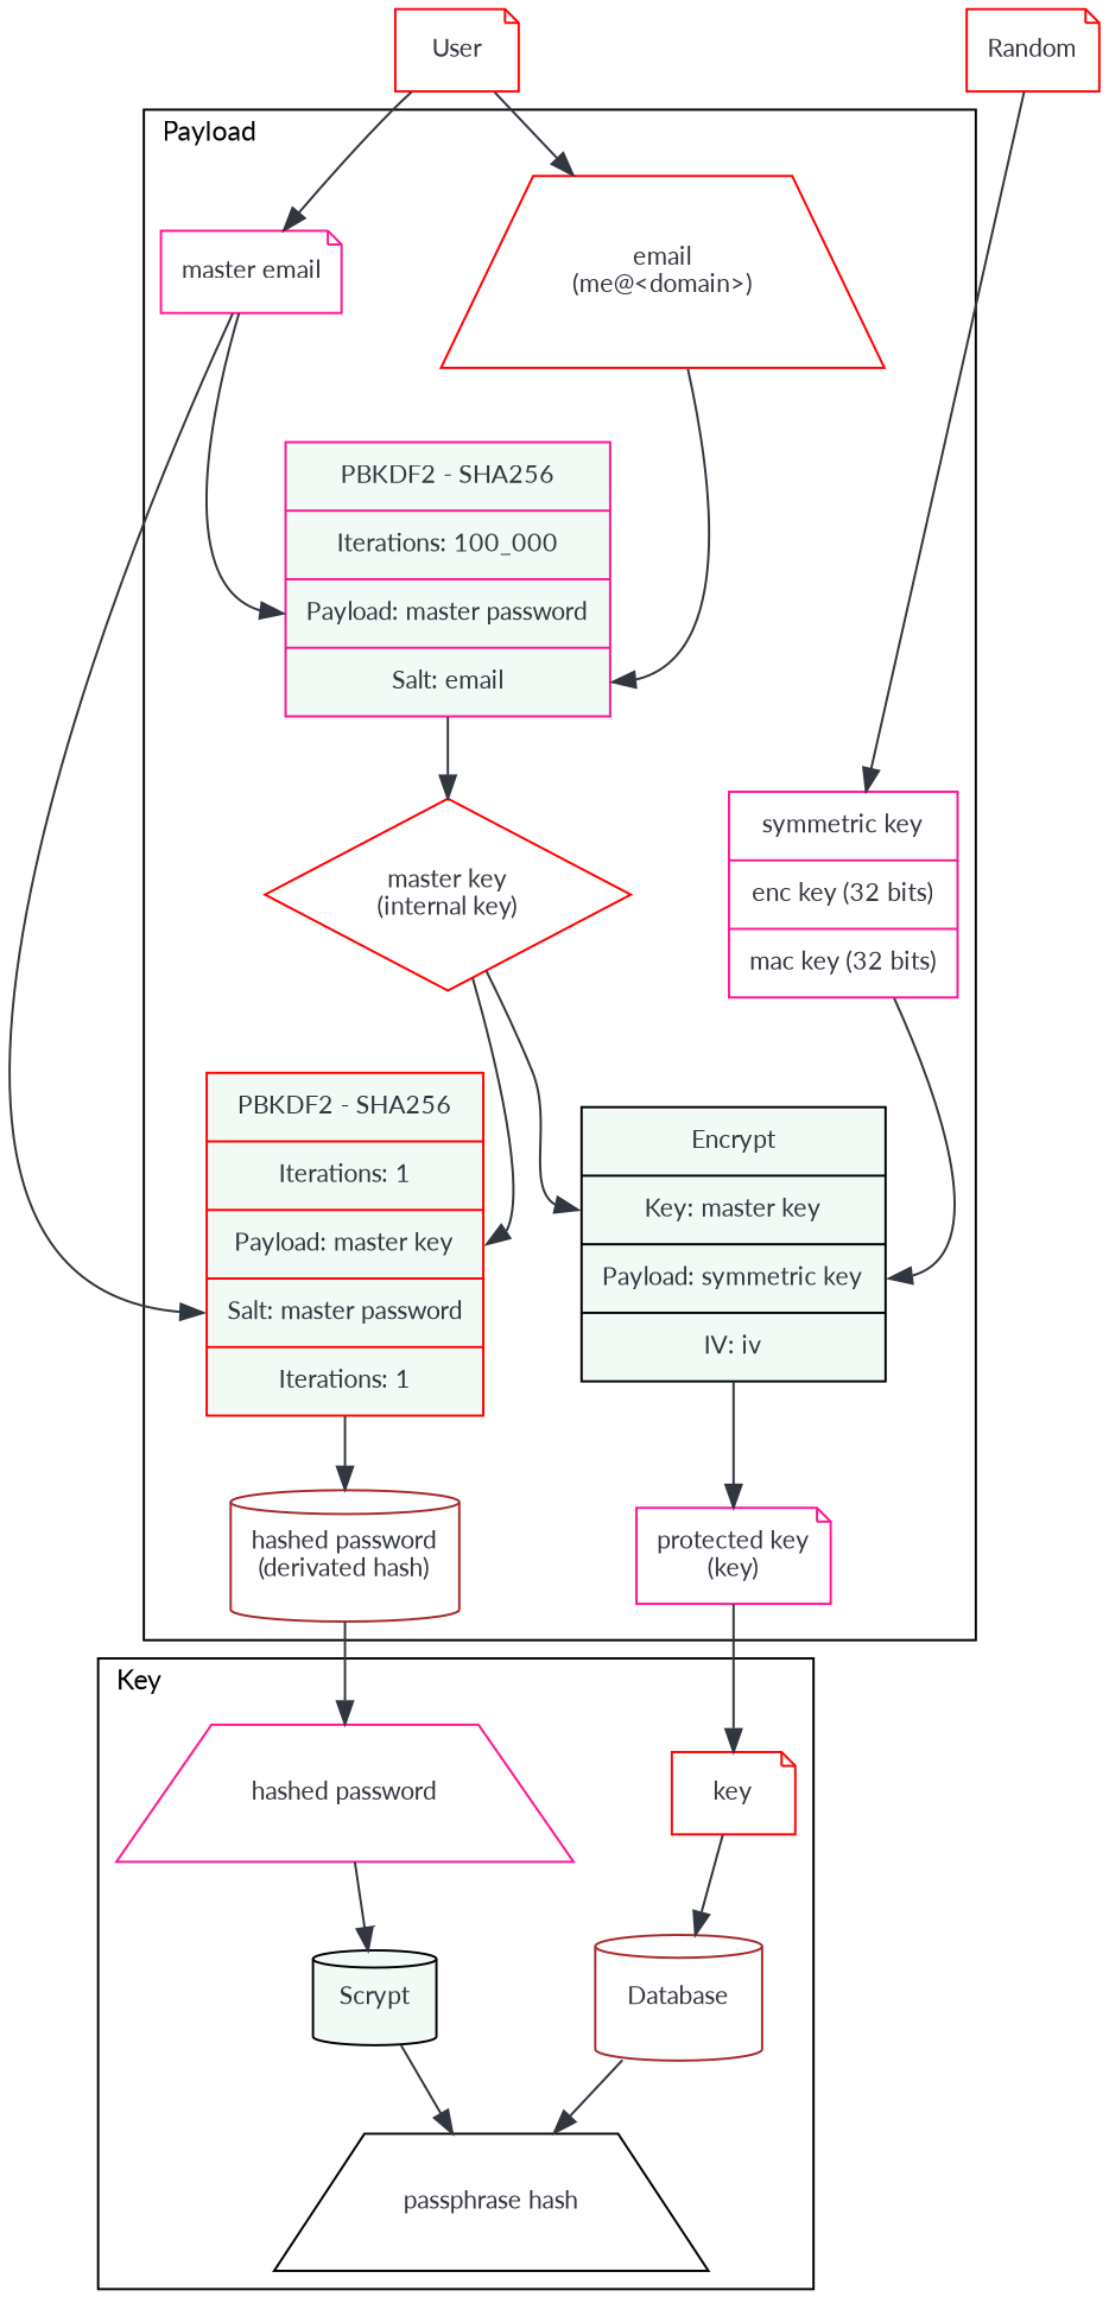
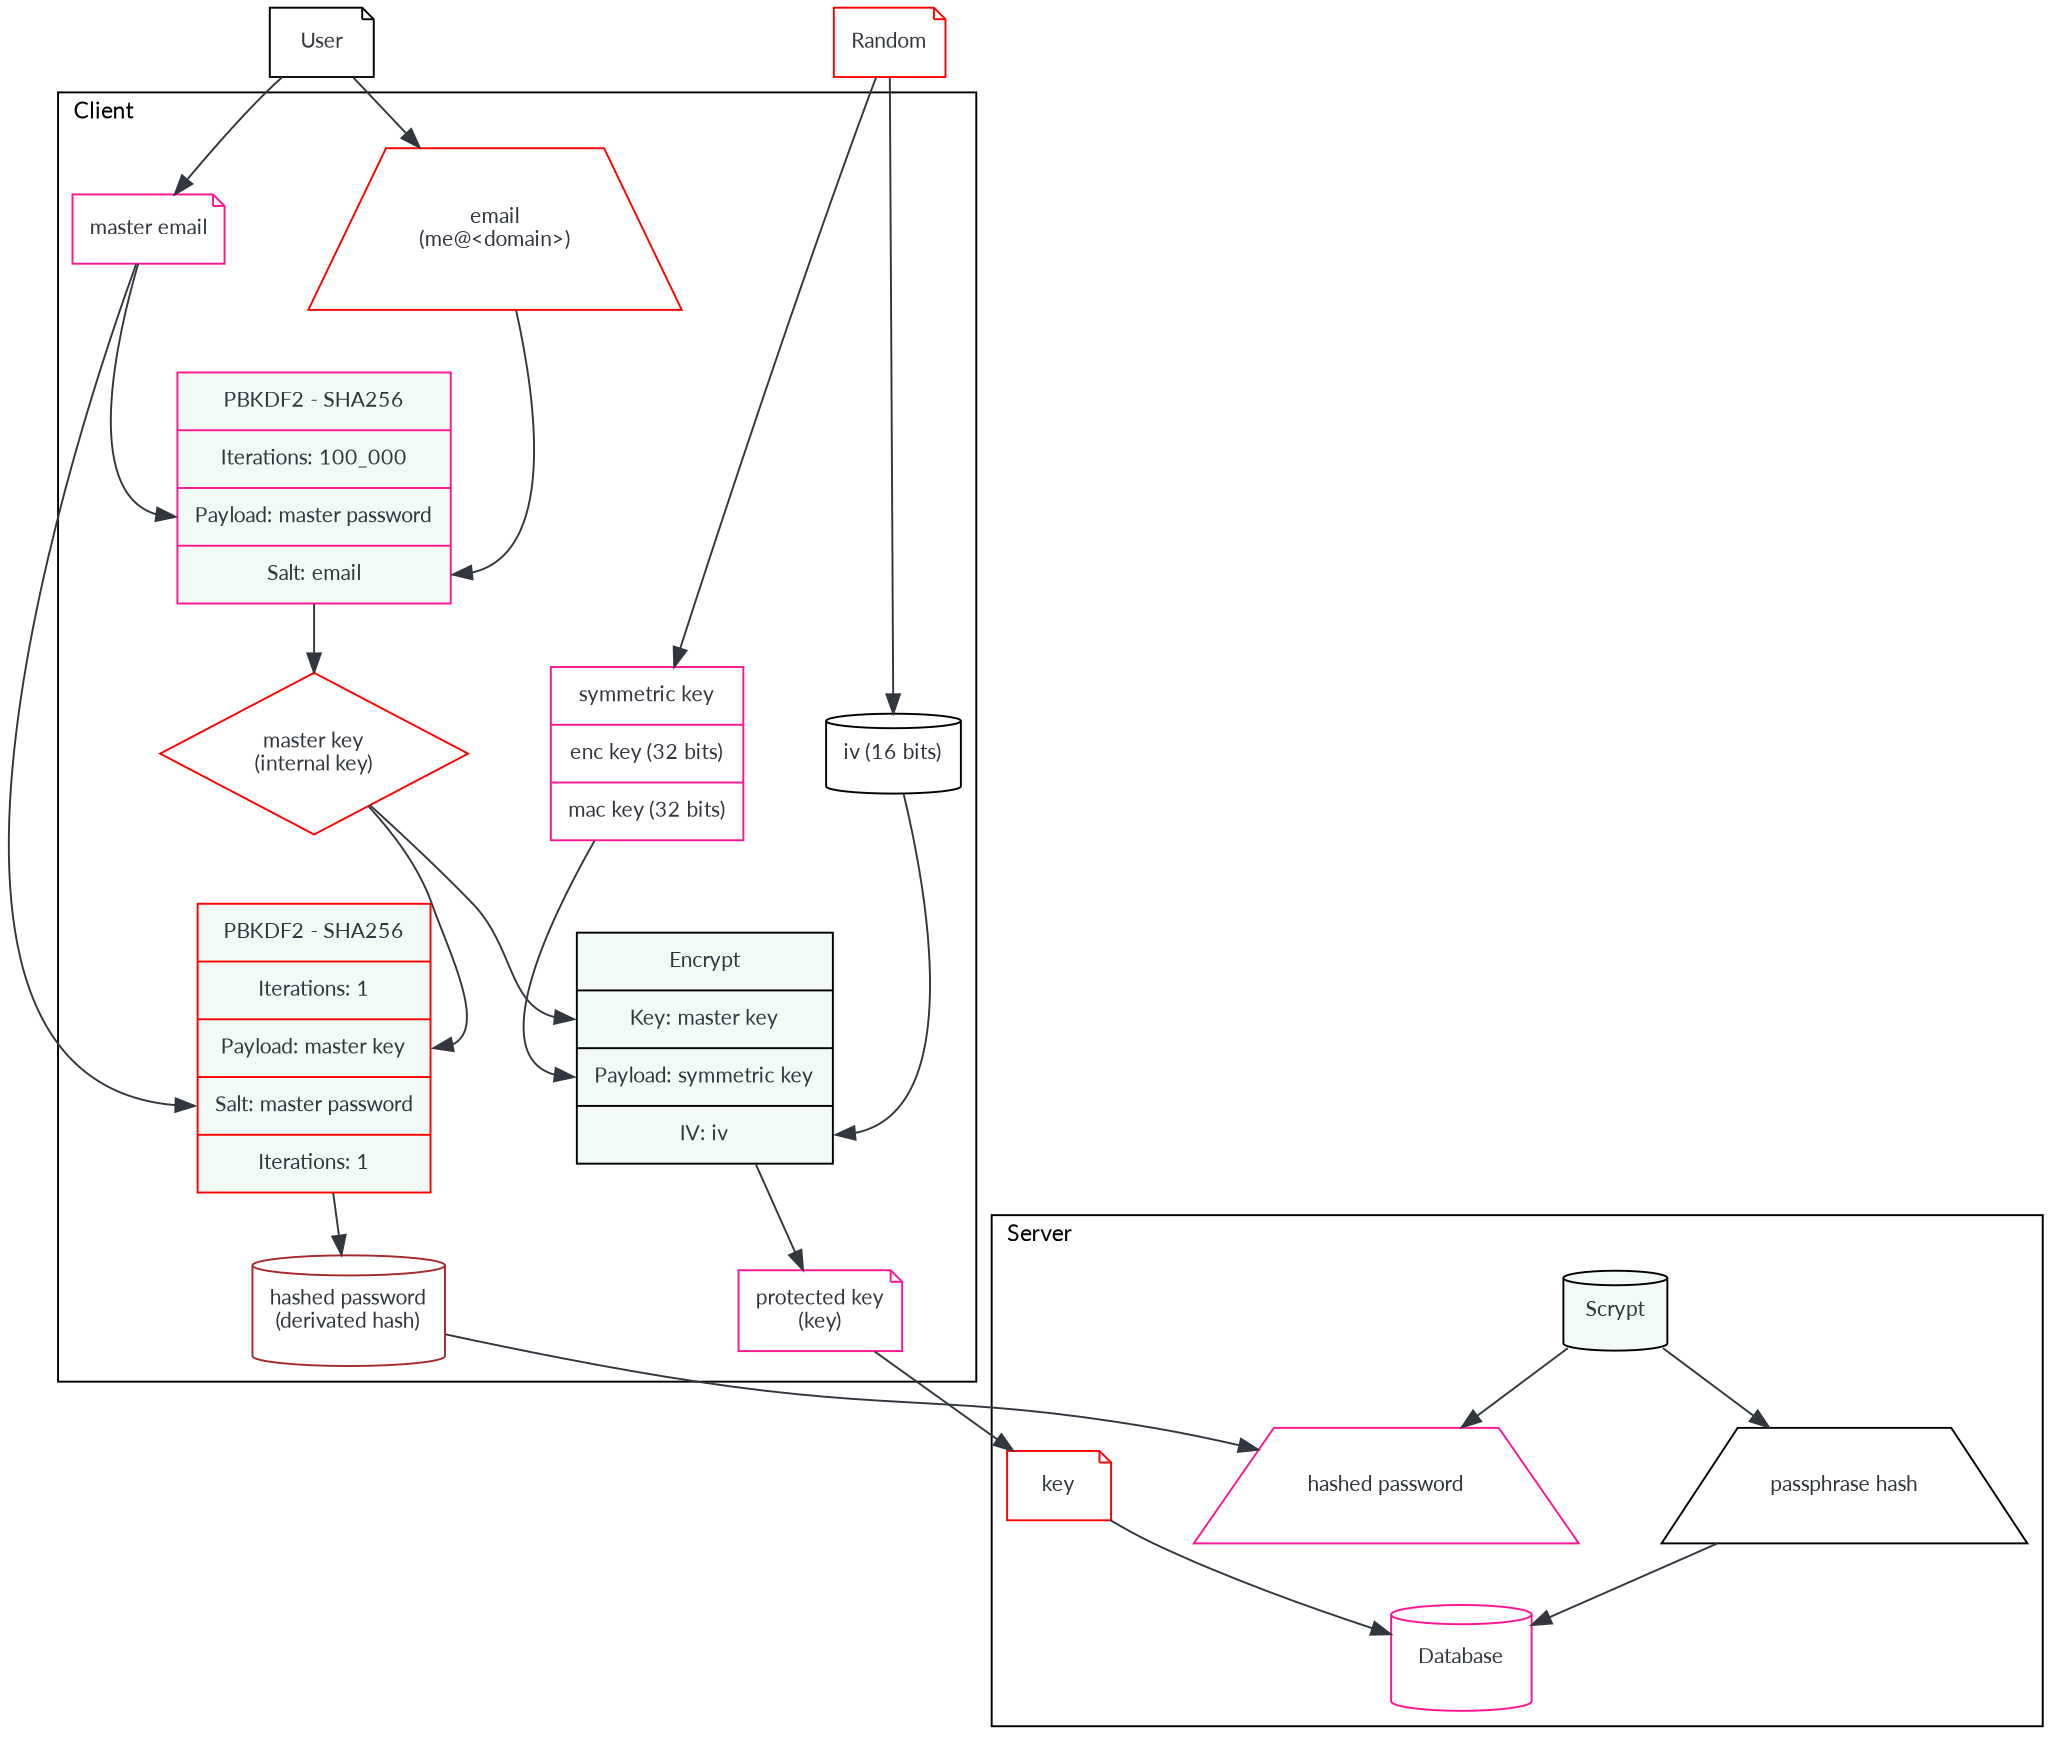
  digraph {
    nodesep=0.6
    ranksep=0.45
    splines=true
    node [color=red fontcolor="#32363F" fontname=lato fontsize=11 margin=0.12 shape=note]
    edge [color="#32363F"]
-   n1 [label=User]
+   n1 [color=black label=User]
    n2 [label=Random]
    n3 [color=deeppink label="{symmetric key| enc key (32 bits) | mac key (32 bits)}" shape=record]
+   n4 [color=black label="iv (16 bits)" shape=cylinder]
    n5 [color=black fillcolor="#F2FAF5" label="{Encrypt|<key> Key: master key |<payload> Payload: symmetric key |<iv> IV: iv}" shape=record style=filled]
    n6 [color=deeppink label="protected key\n(key)"]
    n7 [color=deeppink label="master email"]
    n8 [label="email\n(me@<domain>)" shape=trapezium]
    n9 [color=deeppink fillcolor="#F2FAF5" label="{PBKDF2 - SHA256 | Iterations: 100_000 |<payload> Payload: master password |<salt> Salt: email}" shape=record style=filled]
    n10 [label="master key\n(internal key)" shape=diamond]
    n11 [fillcolor="#F2FAF5" label="{PBKDF2 - SHA256 | Iterations: 1 |<payload> Payload: master key |<salt> Salt: master password | Iterations: 1}" shape=record style=filled]
    n12 [color=brown label="hashed password\n(derivated hash)" shape=cylinder]
    n13 [label=key]
    n14 [color=deeppink label="hashed password" shape=trapezium]
    n15 [color=black fillcolor="#F2FAF5" label=Scrypt shape=cylinder style=filled]
    n16 [color=black label="passphrase hash" shape=trapezium]
-   n17 [color=brown label=Database margin=0.2 shape=cylinder]
+   n17 [color=deeppink label=Database margin=0.2 shape=cylinder]
    subgraph sub_1 {
      rank=same
      n1
      n2
    }
    subgraph cluster_2 {
      fontname=lato
      fontsize=12
-     label=Payload
+     label=Client
      labeljust=l
      n3
+     n4
      n5
      n6
      n7
      n8
      n9
      n10
      n11
      n12
    }
    subgraph cluster_3 {
      fontname=lato
      fontsize=12
-     label=Key
+     label=Server
      labeljust=l
      n13
      n14
      n15
      n16
      n17
    }
    n1 -> n7
    n1 -> n8
    n2 -> n3
+   n2 -> n4
    n3 -> n5 [headport=payload]
+   n4 -> n5 [headport=iv]
    n5 -> n6
    n6 -> n13
    n7 -> n9 [headport=payload]
    n7 -> n11 [headport=salt]
    n8 -> n9 [headport=salt]
    n9 -> n10
    n10 -> n5 [headport=key]
    n10 -> n11 [headport=payload]
    n11 -> n12
    n12 -> n14
    n13 -> n17
-   n14 -> n15
+   n15 -> n14
    n15 -> n16
-   n17 -> n16
+   n16 -> n17
  }
